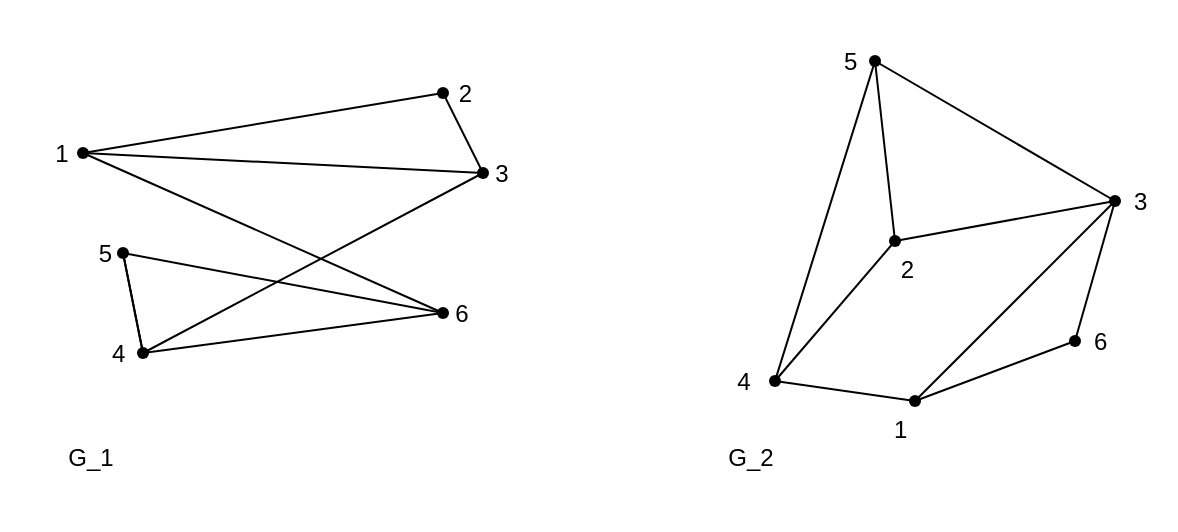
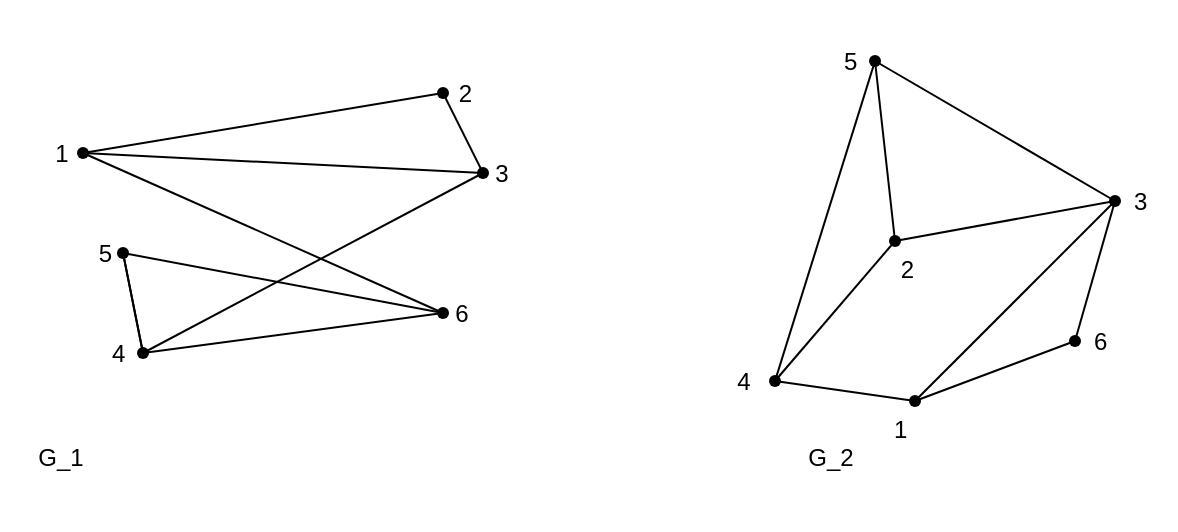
  <mxCell id="0" />
  <mxCell id="1" parent="0" />
  <mxCell id="2" value="1      " style="shape=waypoint;sketch=0;fillStyle=solid;size=6;pointerEvents=1;points=[];fillColor=none;resizable=0;rotatable=0;perimeter=centerPerimeter;snapToPoint=1;convertToSvg=1;" vertex="1" parent="1"><mxGeometry x="31" y="66" width="20" height="20" as="geometry" /></mxCell>
  <mxCell id="3" value="      3" style="shape=waypoint;sketch=0;fillStyle=solid;size=6;pointerEvents=1;points=[];fillColor=none;resizable=0;rotatable=0;perimeter=centerPerimeter;snapToPoint=1;" vertex="1" parent="1"><mxGeometry x="231" y="76" width="20" height="20" as="geometry" /></mxCell>
  <mxCell id="4" value="       2" style="shape=waypoint;sketch=0;fillStyle=solid;size=6;pointerEvents=1;points=[];fillColor=none;resizable=0;rotatable=0;perimeter=centerPerimeter;snapToPoint=1;" vertex="1" parent="1"><mxGeometry x="211" y="36" width="20" height="20" as="geometry" /></mxCell>
  <mxCell id="5" value="4       " style="shape=waypoint;sketch=0;fillStyle=solid;size=6;pointerEvents=1;points=[];fillColor=none;resizable=0;rotatable=0;perimeter=centerPerimeter;snapToPoint=1;" vertex="1" parent="1"><mxGeometry x="61" y="166" width="20" height="20" as="geometry" /></mxCell>
  <mxCell id="6" value="      6" style="shape=waypoint;sketch=0;fillStyle=solid;size=6;pointerEvents=1;points=[];fillColor=none;resizable=0;rotatable=0;perimeter=centerPerimeter;snapToPoint=1;" vertex="1" parent="1"><mxGeometry x="211" y="146" width="20" height="20" as="geometry" /></mxCell>
  <mxCell id="7" value="" style="endArrow=none;html=1;rounded=0;entryX=0.15;entryY=1;entryDx=0;entryDy=0;entryPerimeter=0;exitX=1.1;exitY=0.8;exitDx=0;exitDy=0;exitPerimeter=0;" edge="1" parent="1" source="6" target="2"><mxGeometry width="50" height="50" relative="1" as="geometry"><mxPoint x="121" y="186" as="sourcePoint" /><mxPoint x="171" y="136" as="targetPoint" /></mxGeometry></mxCell>
  <mxCell id="8" value="" style="endArrow=none;html=1;rounded=0;entryX=0.3;entryY=0.6;entryDx=0;entryDy=0;entryPerimeter=0;exitX=-0.05;exitY=0.85;exitDx=0;exitDy=0;exitPerimeter=0;" edge="1" parent="1" source="3" target="2"><mxGeometry width="50" height="50" relative="1" as="geometry"><mxPoint x="121" y="186" as="sourcePoint" /><mxPoint x="171" y="136" as="targetPoint" /></mxGeometry></mxCell>
  <mxCell id="9" value="" style="endArrow=none;html=1;rounded=0;exitX=0.95;exitY=0.05;exitDx=0;exitDy=0;exitPerimeter=0;entryX=0.4;entryY=0.05;entryDx=0;entryDy=0;entryPerimeter=0;" edge="1" parent="1" source="2" target="4"><mxGeometry width="50" height="50" relative="1" as="geometry"><mxPoint x="121" y="186" as="sourcePoint" /><mxPoint x="171" y="136" as="targetPoint" /></mxGeometry></mxCell>
  <mxCell id="10" value="" style="endArrow=none;html=1;rounded=0;entryX=0.3;entryY=0.95;entryDx=0;entryDy=0;entryPerimeter=0;exitDx=0;exitDy=0;exitPerimeter=0;exitX=0.5;exitY=0;" edge="1" parent="1" source="5" target="3"><mxGeometry width="50" height="50" relative="1" as="geometry"><mxPoint x="121" y="186" as="sourcePoint" /><mxPoint x="171" y="136" as="targetPoint" /></mxGeometry></mxCell>
  <mxCell id="11" value="" style="endArrow=none;html=1;rounded=0;entryX=0.7;entryY=1.1;entryDx=0;entryDy=0;entryPerimeter=0;exitX=0.2;exitY=1.05;exitDx=0;exitDy=0;exitPerimeter=0;" edge="1" parent="1" source="3" target="4"><mxGeometry width="50" height="50" relative="1" as="geometry"><mxPoint x="121" y="186" as="sourcePoint" /><mxPoint x="171" y="136" as="targetPoint" /></mxGeometry></mxCell>
  <mxCell id="12" value="" style="endArrow=none;html=1;rounded=0;entryX=0.7;entryY=0.85;entryDx=0;entryDy=0;entryPerimeter=0;exitX=0.25;exitY=0;exitDx=0;exitDy=0;exitPerimeter=0;" edge="1" parent="1" source="5" target="6"><mxGeometry width="50" height="50" relative="1" as="geometry"><mxPoint x="121" y="186" as="sourcePoint" /><mxPoint x="21" y="166" as="targetPoint" /></mxGeometry></mxCell>
  <mxCell id="13" value="" style="endArrow=none;html=1;rounded=0;exitX=0.35;exitY=0.85;exitDx=0;exitDy=0;exitPerimeter=0;entryX=0.55;entryY=0.75;entryDx=0;entryDy=0;entryPerimeter=0;" edge="1" parent="1" source="5" target="16"><mxGeometry width="50" height="50" relative="1" as="geometry"><mxPoint x="121" y="186" as="sourcePoint" /><mxPoint x="171" y="136" as="targetPoint" /></mxGeometry></mxCell>
  <mxCell id="14" value="" style="endArrow=none;html=1;rounded=0;exitX=0.3;exitY=0.9;exitDx=0;exitDy=0;exitPerimeter=0;entryX=0.4;entryY=0.3;entryDx=0;entryDy=0;entryPerimeter=0;" edge="1" parent="1" source="6" target="16"><mxGeometry width="50" height="50" relative="1" as="geometry"><mxPoint x="121" y="186" as="sourcePoint" /><mxPoint x="51" y="206" as="targetPoint" /></mxGeometry></mxCell>
  <mxCell id="15" value="" style="endArrow=none;html=1;rounded=0;entryDx=0;entryDy=0;entryPerimeter=0;exitX=0.55;exitY=1.2;exitDx=0;exitDy=0;exitPerimeter=0;" edge="1" parent="1" source="5" target="16"><mxGeometry width="50" height="50" relative="1" as="geometry"><mxPoint x="41" y="156" as="sourcePoint" /><mxPoint x="241" y="86" as="targetPoint" /></mxGeometry></mxCell>
  <mxCell id="16" value="5     " style="shape=waypoint;sketch=0;fillStyle=solid;size=6;pointerEvents=1;points=[];fillColor=none;resizable=0;rotatable=0;perimeter=centerPerimeter;snapToPoint=1;" vertex="1" parent="1"><mxGeometry x="51" y="116" width="20" height="20" as="geometry" /></mxCell>
  <mxCell id="17" value="&#10;&#10;1    " style="shape=waypoint;sketch=0;fillStyle=solid;size=6;pointerEvents=1;points=[];fillColor=none;resizable=0;rotatable=0;perimeter=centerPerimeter;snapToPoint=1;convertToSvg=1;" vertex="1" parent="1"><mxGeometry x="447" y="190" width="20" height="20" as="geometry" /></mxCell>
  <mxCell id="18" value="        3" style="shape=waypoint;sketch=0;fillStyle=solid;size=6;pointerEvents=1;points=[];fillColor=none;resizable=0;rotatable=0;perimeter=centerPerimeter;snapToPoint=1;" vertex="1" parent="1"><mxGeometry x="547" y="90" width="20" height="20" as="geometry" /></mxCell>
  <mxCell id="19" value="      &#10;&#10;    2" style="shape=waypoint;sketch=0;fillStyle=solid;size=6;pointerEvents=1;points=[];fillColor=none;resizable=0;rotatable=0;perimeter=centerPerimeter;snapToPoint=1;" vertex="1" parent="1"><mxGeometry x="437" y="110" width="20" height="20" as="geometry" /></mxCell>
  <mxCell id="20" value="4         " style="shape=waypoint;sketch=0;fillStyle=solid;size=6;pointerEvents=1;points=[];fillColor=none;resizable=0;rotatable=0;perimeter=centerPerimeter;snapToPoint=1;" vertex="1" parent="1"><mxGeometry x="377" y="180" width="20" height="20" as="geometry" /></mxCell>
  <mxCell id="21" value="        6" style="shape=waypoint;sketch=0;fillStyle=solid;size=6;pointerEvents=1;points=[];fillColor=none;resizable=0;rotatable=0;perimeter=centerPerimeter;snapToPoint=1;" vertex="1" parent="1"><mxGeometry x="527" y="160" width="20" height="20" as="geometry" /></mxCell>
  <mxCell id="22" value="" style="endArrow=none;html=1;rounded=0;entryX=0.15;entryY=1;entryDx=0;entryDy=0;entryPerimeter=0;exitX=1.1;exitY=0.8;exitDx=0;exitDy=0;exitPerimeter=0;" edge="1" parent="1" source="21" target="17"><mxGeometry width="50" height="50" relative="1" as="geometry"><mxPoint x="437" y="200" as="sourcePoint" /><mxPoint x="487" y="150" as="targetPoint" /></mxGeometry></mxCell>
  <mxCell id="23" value="" style="endArrow=none;html=1;rounded=0;entryX=0.3;entryY=0.6;entryDx=0;entryDy=0;entryPerimeter=0;exitX=-0.05;exitY=0.85;exitDx=0;exitDy=0;exitPerimeter=0;" edge="1" parent="1" source="18" target="17"><mxGeometry width="50" height="50" relative="1" as="geometry"><mxPoint x="437" y="200" as="sourcePoint" /><mxPoint x="487" y="150" as="targetPoint" /></mxGeometry></mxCell>
  <mxCell id="24" value="" style="endArrow=none;html=1;rounded=0;exitX=0.95;exitY=0.05;exitDx=0;exitDy=0;exitPerimeter=0;" edge="1" parent="1" source="17" target="20"><mxGeometry width="50" height="50" relative="1" as="geometry"><mxPoint x="437" y="200" as="sourcePoint" /><mxPoint x="487" y="150" as="targetPoint" /></mxGeometry></mxCell>
  <mxCell id="25" value="" style="endArrow=none;html=1;rounded=0;entryX=0.3;entryY=0.95;entryDx=0;entryDy=0;entryPerimeter=0;" edge="1" parent="1" source="21" target="18"><mxGeometry width="50" height="50" relative="1" as="geometry"><mxPoint x="437" y="200" as="sourcePoint" /><mxPoint x="487" y="150" as="targetPoint" /></mxGeometry></mxCell>
  <mxCell id="26" value="" style="endArrow=none;html=1;rounded=0;entryX=0.7;entryY=1.1;entryDx=0;entryDy=0;entryPerimeter=0;exitX=0.2;exitY=1.05;exitDx=0;exitDy=0;exitPerimeter=0;" edge="1" parent="1" source="18" target="19"><mxGeometry width="50" height="50" relative="1" as="geometry"><mxPoint x="437" y="200" as="sourcePoint" /><mxPoint x="487" y="150" as="targetPoint" /></mxGeometry></mxCell>
  <mxCell id="27" value="" style="endArrow=none;html=1;rounded=0;exitX=0.35;exitY=0.85;exitDx=0;exitDy=0;exitPerimeter=0;entryX=0.55;entryY=0.75;entryDx=0;entryDy=0;entryPerimeter=0;" edge="1" parent="1" source="20" target="29"><mxGeometry width="50" height="50" relative="1" as="geometry"><mxPoint x="437" y="200" as="sourcePoint" /><mxPoint x="487" y="150" as="targetPoint" /></mxGeometry></mxCell>
  <mxCell id="28" value="" style="endArrow=none;html=1;rounded=0;entryDx=0;entryDy=0;entryPerimeter=0;exitX=0.05;exitY=1.05;exitDx=0;exitDy=0;exitPerimeter=0;" edge="1" parent="1" source="18" target="29"><mxGeometry width="50" height="50" relative="1" as="geometry"><mxPoint x="357" y="170" as="sourcePoint" /><mxPoint x="557" y="100" as="targetPoint" /></mxGeometry></mxCell>
  <mxCell id="29" value="5       " style="shape=waypoint;sketch=0;fillStyle=solid;size=6;pointerEvents=1;points=[];fillColor=none;resizable=0;rotatable=0;perimeter=centerPerimeter;snapToPoint=1;" vertex="1" parent="1"><mxGeometry x="427" y="20" width="20" height="20" as="geometry" /></mxCell>
  <mxCell id="30" value="" style="endArrow=none;html=1;rounded=0;entryX=0.7;entryY=0.9;entryDx=0;entryDy=0;entryPerimeter=0;exitX=1.05;exitY=0.25;exitDx=0;exitDy=0;exitPerimeter=0;" edge="1" parent="1" source="20" target="19"><mxGeometry width="50" height="50" relative="1" as="geometry"><mxPoint x="207" y="360" as="sourcePoint" /><mxPoint x="257" y="310" as="targetPoint" /></mxGeometry></mxCell>
  <mxCell id="31" value="" style="endArrow=none;html=1;rounded=0;entryX=0.75;entryY=0.2;entryDx=0;entryDy=0;entryPerimeter=0;exitX=-0.1;exitY=0.1;exitDx=0;exitDy=0;exitPerimeter=0;" edge="1" parent="1" source="29" target="19"><mxGeometry width="50" height="50" relative="1" as="geometry"><mxPoint x="207" y="360" as="sourcePoint" /><mxPoint x="257" y="310" as="targetPoint" /></mxGeometry></mxCell>
- <mxCell id="32" value="G_1" style="text;html=1;align=center;verticalAlign=middle;resizable=0;points=[];autosize=1;strokeColor=none;fillColor=none;" vertex="1" parent="1"><mxGeometry x="20" y="214" width="50" height="30" as="geometry" /></mxCell>
- <mxCell id="33" value="G_2" style="text;html=1;align=center;verticalAlign=middle;resizable=0;points=[];autosize=1;strokeColor=none;fillColor=none;" vertex="1" parent="1"><mxGeometry x="350" y="214" width="50" height="30" as="geometry" /></mxCell>
+ <mxCell id="32" value="G_1" style="text;html=1;align=center;verticalAlign=middle;resizable=0;points=[];autosize=1;strokeColor=none;fillColor=none;" vertex="1" parent="1"><mxGeometry x="5" y="214" width="50" height="30" as="geometry" /></mxCell>
+ <mxCell id="33" value="G_2" style="text;html=1;align=center;verticalAlign=middle;resizable=0;points=[];autosize=1;strokeColor=none;fillColor=none;" vertex="1" parent="1"><mxGeometry x="390" y="214" width="50" height="30" as="geometry" /></mxCell>
